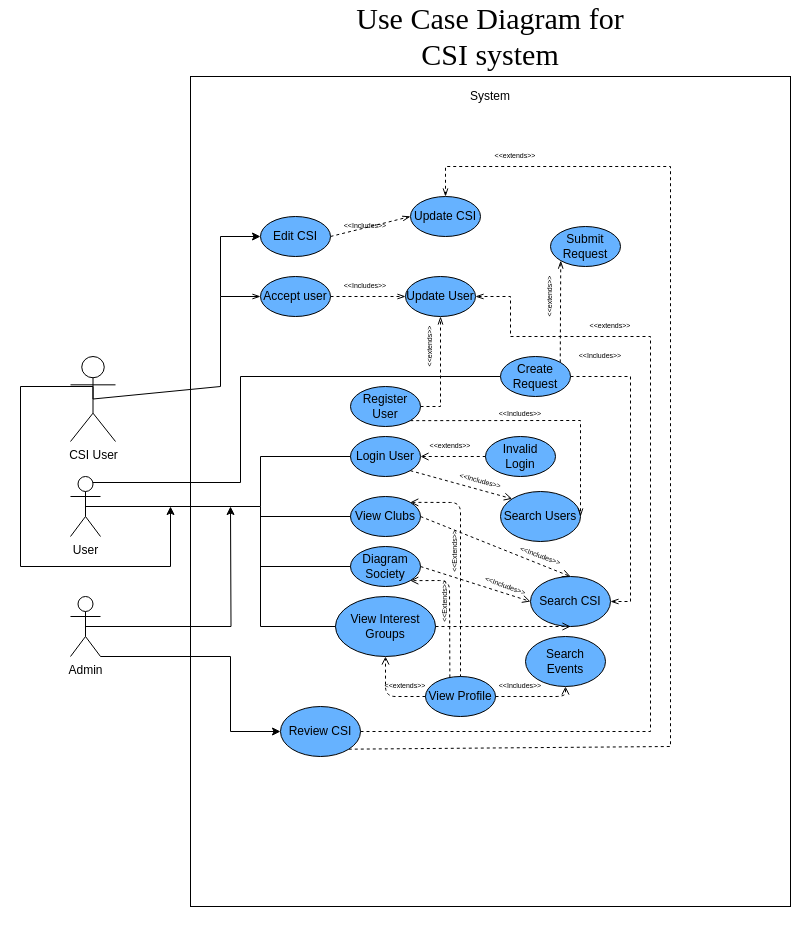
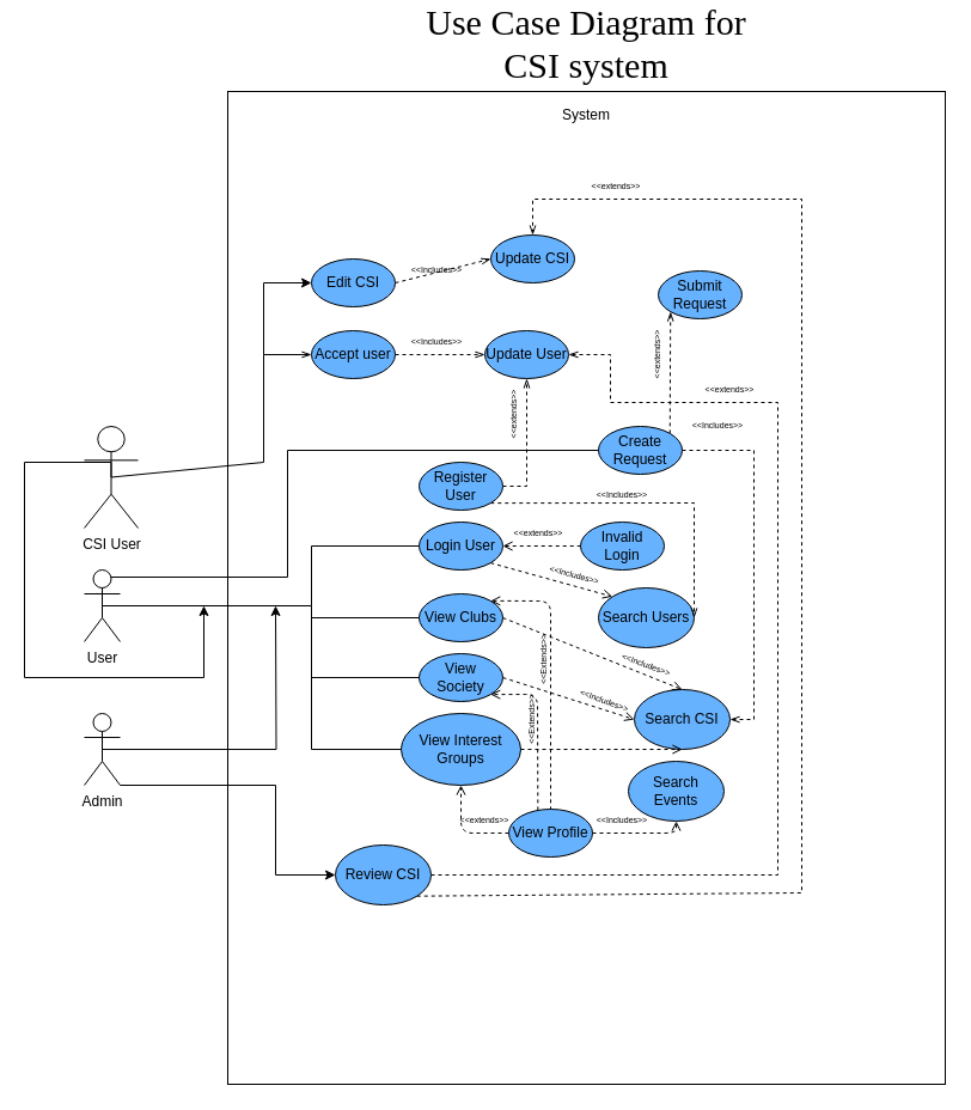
  <mxCell id="0" />
  <mxCell id="1" parent="0" />
  <mxCell id="2" value="" style="rounded=0;whiteSpace=wrap;html=1;fillColor=#FFFFFF;" parent="1" vertex="1"><mxGeometry x="190" y="70" width="600" height="830" as="geometry" /></mxCell>
  <mxCell id="3" style="edgeStyle=orthogonalEdgeStyle;rounded=0;orthogonalLoop=1;jettySize=auto;html=1;exitX=0.75;exitY=0.1;exitDx=0;exitDy=0;exitPerimeter=0;entryX=0;entryY=0.5;entryDx=0;entryDy=0;endArrow=none;endFill=0;fontFamily=Times New Roman;fontSize=30;" parent="1" source="4" target="44" edge="1"><mxGeometry relative="1" as="geometry"><Array as="points"><mxPoint x="240" y="476" /><mxPoint x="240" y="370" /></Array></mxGeometry></mxCell>
  <mxCell id="4" value="User" style="shape=umlActor;verticalLabelPosition=bottom;labelBackgroundColor=#ffffff;verticalAlign=top;html=1;outlineConnect=0;" parent="1" vertex="1"><mxGeometry x="70" y="470" width="30" height="60" as="geometry" /></mxCell>
  <mxCell id="5" value="System" style="text;html=1;strokeColor=none;fillColor=none;align=center;verticalAlign=middle;whiteSpace=wrap;rounded=0;" parent="1" vertex="1"><mxGeometry x="470" y="80" width="40" height="20" as="geometry" /></mxCell>
  <mxCell id="6" value="Login User" style="ellipse;whiteSpace=wrap;html=1;fillColor=#66B2FF;" parent="1" vertex="1"><mxGeometry x="350" y="430" width="70" height="40" as="geometry" /></mxCell>
  <mxCell id="7" value="" style="endArrow=none;html=1;exitX=0.5;exitY=0.5;exitDx=0;exitDy=0;exitPerimeter=0;entryX=0;entryY=0.5;entryDx=0;entryDy=0;rounded=0;" parent="1" source="4" target="6" edge="1"><mxGeometry width="50" height="50" relative="1" as="geometry"><mxPoint x="240" y="550" as="sourcePoint" /><mxPoint x="290" y="500" as="targetPoint" /><Array as="points"><mxPoint x="260" y="500" /><mxPoint x="260" y="450" /></Array></mxGeometry></mxCell>
  <mxCell id="8" value="Invalid&lt;br&gt;Login" style="ellipse;whiteSpace=wrap;html=1;fillColor=#66B2FF;" parent="1" vertex="1"><mxGeometry x="485" y="430" width="70" height="40" as="geometry" /></mxCell>
  <mxCell id="9" value="" style="endArrow=none;dashed=1;html=1;exitX=1;exitY=0.5;exitDx=0;exitDy=0;entryX=0;entryY=0.5;entryDx=0;entryDy=0;startArrow=open;startFill=0;" parent="1" source="6" target="8" edge="1"><mxGeometry width="50" height="50" relative="1" as="geometry"><mxPoint x="460" y="690" as="sourcePoint" /><mxPoint x="510" y="640" as="targetPoint" /></mxGeometry></mxCell>
  <mxCell id="10" value="&amp;lt;&amp;lt;extends&amp;gt;&amp;gt;" style="text;html=1;strokeColor=none;fillColor=none;align=center;verticalAlign=middle;whiteSpace=wrap;rounded=0;fontSize=7;" parent="1" vertex="1"><mxGeometry x="430" y="430" width="40" height="20" as="geometry" /></mxCell>
  <mxCell id="11" value="View Clubs" style="ellipse;whiteSpace=wrap;html=1;fillColor=#66B2FF;" parent="1" vertex="1"><mxGeometry x="350" y="490" width="70" height="40" as="geometry" /></mxCell>
- <mxCell id="12" value="Diagram Society" style="ellipse;whiteSpace=wrap;html=1;fillColor=#66B2FF;" parent="1" vertex="1"><mxGeometry x="350" y="540" width="70" height="40" as="geometry" /></mxCell>
+ <mxCell id="12" value="View Society" style="ellipse;whiteSpace=wrap;html=1;fillColor=#66B2FF;" parent="1" vertex="1"><mxGeometry x="350" y="540" width="70" height="40" as="geometry" /></mxCell>
  <mxCell id="13" value="View Interest Groups" style="ellipse;whiteSpace=wrap;html=1;fillColor=#66B2FF;" parent="1" vertex="1"><mxGeometry x="335" y="590" width="100" height="60" as="geometry" /></mxCell>
  <mxCell id="14" value="" style="endArrow=none;html=1;fontSize=10;entryX=0;entryY=0.5;entryDx=0;entryDy=0;rounded=0;" parent="1" target="13" edge="1"><mxGeometry width="50" height="50" relative="1" as="geometry"><mxPoint x="260" y="500" as="sourcePoint" /><mxPoint x="510" y="640" as="targetPoint" /><Array as="points"><mxPoint x="260" y="620" /></Array></mxGeometry></mxCell>
  <mxCell id="15" value="" style="endArrow=none;html=1;fontSize=10;exitX=0;exitY=0.5;exitDx=0;exitDy=0;" parent="1" source="12" edge="1"><mxGeometry width="50" height="50" relative="1" as="geometry"><mxPoint x="460" y="690" as="sourcePoint" /><mxPoint x="260" y="560" as="targetPoint" /></mxGeometry></mxCell>
  <mxCell id="16" value="" style="endArrow=none;html=1;fontSize=10;exitX=0;exitY=0.5;exitDx=0;exitDy=0;" parent="1" source="11" edge="1"><mxGeometry width="50" height="50" relative="1" as="geometry"><mxPoint x="460" y="690" as="sourcePoint" /><mxPoint x="260" y="510" as="targetPoint" /></mxGeometry></mxCell>
  <mxCell id="17" value="&lt;font style=&quot;font-size: 12px&quot;&gt;&lt;font style=&quot;font-size: 12px&quot;&gt;S&lt;/font&gt;earch Users&lt;/font&gt;" style="ellipse;whiteSpace=wrap;html=1;fillColor=#66B2FF;fontSize=10;" parent="1" vertex="1"><mxGeometry x="500" y="485" width="80" height="50" as="geometry" /></mxCell>
  <mxCell id="18" value="" style="endArrow=open;html=1;fontSize=10;exitX=1;exitY=1;exitDx=0;exitDy=0;entryX=0;entryY=0;entryDx=0;entryDy=0;dashed=1;endFill=0;" parent="1" source="6" target="17" edge="1"><mxGeometry width="50" height="50" relative="1" as="geometry"><mxPoint x="460" y="690" as="sourcePoint" /><mxPoint x="510" y="640" as="targetPoint" /></mxGeometry></mxCell>
  <mxCell id="19" value="&amp;lt;&amp;lt;Includes&amp;gt;&amp;gt;" style="text;html=1;strokeColor=none;fillColor=none;align=center;verticalAlign=middle;whiteSpace=wrap;rounded=0;fontSize=7;rotation=15;" parent="1" vertex="1"><mxGeometry x="460" y="465" width="40" height="20" as="geometry" /></mxCell>
  <mxCell id="20" value="&lt;font style=&quot;font-size: 12px&quot;&gt;&lt;font style=&quot;font-size: 12px&quot;&gt;S&lt;/font&gt;earch CSI&lt;/font&gt;" style="ellipse;whiteSpace=wrap;html=1;fillColor=#66B2FF;fontSize=10;" parent="1" vertex="1"><mxGeometry x="530" y="570" width="80" height="50" as="geometry" /></mxCell>
  <mxCell id="21" value="" style="endArrow=open;dashed=1;html=1;fontSize=10;exitX=1;exitY=0.5;exitDx=0;exitDy=0;entryX=0.5;entryY=0;entryDx=0;entryDy=0;endFill=0;" parent="1" source="11" target="20" edge="1"><mxGeometry width="50" height="50" relative="1" as="geometry"><mxPoint x="390" y="580" as="sourcePoint" /><mxPoint x="440" y="530" as="targetPoint" /></mxGeometry></mxCell>
  <mxCell id="22" value="&amp;lt;&amp;lt;Includes&amp;gt;&amp;gt;" style="text;html=1;strokeColor=none;fillColor=none;align=center;verticalAlign=middle;whiteSpace=wrap;rounded=0;fontSize=7;rotation=20;" parent="1" vertex="1"><mxGeometry x="520" y="540" width="40" height="20" as="geometry" /></mxCell>
  <mxCell id="23" value="" style="endArrow=open;dashed=1;html=1;fontSize=10;exitX=1;exitY=0.5;exitDx=0;exitDy=0;entryX=0;entryY=0.5;entryDx=0;entryDy=0;endFill=0;" parent="1" source="12" target="20" edge="1"><mxGeometry width="50" height="50" relative="1" as="geometry"><mxPoint x="390" y="580" as="sourcePoint" /><mxPoint x="440" y="530" as="targetPoint" /></mxGeometry></mxCell>
  <mxCell id="24" value="&amp;lt;&amp;lt;Includes&amp;gt;&amp;gt;" style="text;html=1;strokeColor=none;fillColor=none;align=center;verticalAlign=middle;whiteSpace=wrap;rounded=0;fontSize=7;rotation=20;" parent="1" vertex="1"><mxGeometry x="485" y="570" width="40" height="20" as="geometry" /></mxCell>
  <mxCell id="25" value="" style="endArrow=open;dashed=1;html=1;fontSize=9;exitX=1;exitY=0.5;exitDx=0;exitDy=0;entryX=0.5;entryY=1;entryDx=0;entryDy=0;endFill=0;" parent="1" source="13" target="20" edge="1"><mxGeometry width="50" height="50" relative="1" as="geometry"><mxPoint x="570" y="700" as="sourcePoint" /><mxPoint x="620" y="650" as="targetPoint" /></mxGeometry></mxCell>
  <mxCell id="26" value="View Profile" style="ellipse;whiteSpace=wrap;html=1;fillColor=#66B2FF;" parent="1" vertex="1"><mxGeometry x="425" y="670" width="70" height="40" as="geometry" /></mxCell>
  <mxCell id="27" value="" style="endArrow=none;dashed=1;html=1;fontSize=9;exitX=1;exitY=0;exitDx=0;exitDy=0;startArrow=open;startFill=0;" parent="1" source="11" edge="1"><mxGeometry width="50" height="50" relative="1" as="geometry"><mxPoint x="510" y="690" as="sourcePoint" /><mxPoint x="460" y="670" as="targetPoint" /><Array as="points"><mxPoint x="460" y="496" /></Array></mxGeometry></mxCell>
  <mxCell id="28" value="&amp;lt;&amp;lt;Extends&amp;gt;&amp;gt;" style="text;html=1;strokeColor=none;fillColor=none;align=center;verticalAlign=middle;whiteSpace=wrap;rounded=0;fontSize=7;rotation=-90;" parent="1" vertex="1"><mxGeometry x="435" y="535" width="40" height="20" as="geometry" /></mxCell>
  <mxCell id="29" value="" style="endArrow=open;dashed=1;html=1;fontSize=7;entryX=1;entryY=1;entryDx=0;entryDy=0;exitX=0.348;exitY=0.022;exitDx=0;exitDy=0;exitPerimeter=0;endFill=0;rounded=1;" parent="1" source="26" target="12" edge="1"><mxGeometry width="50" height="50" relative="1" as="geometry"><mxPoint x="220" y="710" as="sourcePoint" /><mxPoint x="270" y="660" as="targetPoint" /><Array as="points"><mxPoint x="449" y="574" /></Array></mxGeometry></mxCell>
  <mxCell id="30" value="&amp;lt;&amp;lt;Extends&amp;gt;&amp;gt;" style="text;html=1;strokeColor=none;fillColor=none;align=center;verticalAlign=middle;whiteSpace=wrap;rounded=0;fontSize=7;rotation=-90;" parent="1" vertex="1"><mxGeometry x="425" y="585" width="40" height="20" as="geometry" /></mxCell>
  <mxCell id="31" value="" style="endArrow=open;dashed=1;html=1;fontSize=7;entryX=0.5;entryY=1;entryDx=0;entryDy=0;exitX=0;exitY=0.5;exitDx=0;exitDy=0;startArrow=none;startFill=0;endFill=0;" parent="1" source="26" target="13" edge="1"><mxGeometry width="50" height="50" relative="1" as="geometry"><mxPoint x="335" y="740" as="sourcePoint" /><mxPoint x="385" y="690" as="targetPoint" /><Array as="points"><mxPoint x="385" y="690" /></Array></mxGeometry></mxCell>
  <mxCell id="32" value="&amp;lt;&amp;lt;extends&amp;gt;&amp;gt;" style="text;html=1;strokeColor=none;fillColor=none;align=center;verticalAlign=middle;whiteSpace=wrap;rounded=0;fontSize=7;rotation=0;" parent="1" vertex="1"><mxGeometry x="385" y="670" width="40" height="20" as="geometry" /></mxCell>
  <mxCell id="33" value="&lt;font style=&quot;font-size: 12px&quot;&gt;&lt;font style=&quot;font-size: 12px&quot;&gt;S&lt;/font&gt;earch&lt;br&gt;Events&lt;br&gt;&lt;/font&gt;" style="ellipse;whiteSpace=wrap;html=1;fillColor=#66B2FF;fontSize=10;" parent="1" vertex="1"><mxGeometry x="525" y="630" width="80" height="50" as="geometry" /></mxCell>
  <mxCell id="34" value="" style="endArrow=open;dashed=1;html=1;fontSize=7;exitX=1;exitY=0.5;exitDx=0;exitDy=0;entryX=0.5;entryY=1;entryDx=0;entryDy=0;startArrow=none;startFill=0;endFill=0;" parent="1" source="26" target="33" edge="1"><mxGeometry width="50" height="50" relative="1" as="geometry"><mxPoint x="510" y="760" as="sourcePoint" /><mxPoint x="560" y="710" as="targetPoint" /><Array as="points"><mxPoint x="565" y="690" /></Array></mxGeometry></mxCell>
  <mxCell id="35" value="&amp;lt;&amp;lt;Includes&amp;gt;&amp;gt;" style="text;html=1;strokeColor=none;fillColor=none;align=center;verticalAlign=middle;whiteSpace=wrap;rounded=0;fontSize=7;rotation=0;" parent="1" vertex="1"><mxGeometry x="500" y="670" width="40" height="20" as="geometry" /></mxCell>
  <mxCell id="36" style="edgeStyle=orthogonalEdgeStyle;rounded=0;orthogonalLoop=1;jettySize=auto;html=1;exitX=0.5;exitY=0.5;exitDx=0;exitDy=0;exitPerimeter=0;endArrow=classic;endFill=1;fontFamily=Times New Roman;fontSize=30;" parent="1" source="38" edge="1"><mxGeometry relative="1" as="geometry"><mxPoint x="230" y="500" as="targetPoint" /></mxGeometry></mxCell>
  <mxCell id="37" style="edgeStyle=orthogonalEdgeStyle;rounded=0;orthogonalLoop=1;jettySize=auto;html=1;exitX=1;exitY=1;exitDx=0;exitDy=0;exitPerimeter=0;entryX=0;entryY=0.5;entryDx=0;entryDy=0;" edge="1" parent="1" source="38" target="64"><mxGeometry relative="1" as="geometry"><Array as="points"><mxPoint x="230" y="650" /><mxPoint x="230" y="725" /></Array></mxGeometry></mxCell>
  <mxCell id="38" value="Admin" style="shape=umlActor;verticalLabelPosition=bottom;labelBackgroundColor=#ffffff;verticalAlign=top;html=1;outlineConnect=0;" parent="1" vertex="1"><mxGeometry x="70" y="590" width="30" height="60" as="geometry" /></mxCell>
  <mxCell id="39" style="edgeStyle=orthogonalEdgeStyle;rounded=0;orthogonalLoop=1;jettySize=auto;html=1;exitX=0.5;exitY=0.5;exitDx=0;exitDy=0;exitPerimeter=0;endArrow=classic;endFill=1;fontFamily=Times New Roman;fontSize=30;" parent="1" source="41" edge="1"><mxGeometry relative="1" as="geometry"><mxPoint x="170" y="500" as="targetPoint" /><Array as="points"><mxPoint x="20" y="380" /><mxPoint x="20" y="560" /><mxPoint x="170" y="560" /></Array></mxGeometry></mxCell>
  <mxCell id="40" style="edgeStyle=none;rounded=0;orthogonalLoop=1;jettySize=auto;html=1;exitX=0.5;exitY=0.5;exitDx=0;exitDy=0;exitPerimeter=0;entryX=0;entryY=0.5;entryDx=0;entryDy=0;endArrow=openThin;endFill=0;fontFamily=Times New Roman;fontSize=30;" parent="1" source="41" target="49" edge="1"><mxGeometry relative="1" as="geometry"><Array as="points"><mxPoint x="220" y="380" /><mxPoint x="220" y="290" /></Array></mxGeometry></mxCell>
  <mxCell id="41" value="CSI User" style="shape=umlActor;verticalLabelPosition=bottom;labelBackgroundColor=#ffffff;verticalAlign=top;html=1;outlineConnect=0;" parent="1" vertex="1"><mxGeometry x="70" y="350" width="45" height="85" as="geometry" /></mxCell>
  <mxCell id="42" style="edgeStyle=orthogonalEdgeStyle;rounded=0;orthogonalLoop=1;jettySize=auto;html=1;exitX=1;exitY=0.5;exitDx=0;exitDy=0;entryX=1;entryY=0.5;entryDx=0;entryDy=0;endArrow=openThin;endFill=0;fontFamily=Times New Roman;fontSize=30;dashed=1;" parent="1" source="44" target="20" edge="1"><mxGeometry relative="1" as="geometry" /></mxCell>
  <mxCell id="43" style="rounded=0;orthogonalLoop=1;jettySize=auto;html=1;exitX=1;exitY=0;exitDx=0;exitDy=0;entryX=0;entryY=1;entryDx=0;entryDy=0;dashed=1;endArrow=openThin;endFill=0;fontFamily=Times New Roman;fontSize=30;" parent="1" source="44" target="46" edge="1"><mxGeometry relative="1" as="geometry" /></mxCell>
  <mxCell id="44" value="Create Request" style="ellipse;whiteSpace=wrap;html=1;fillColor=#66B2FF;" parent="1" vertex="1"><mxGeometry x="500" y="350" width="70" height="40" as="geometry" /></mxCell>
  <mxCell id="45" value="&amp;lt;&amp;lt;Includes&amp;gt;&amp;gt;" style="text;html=1;strokeColor=none;fillColor=none;align=center;verticalAlign=middle;whiteSpace=wrap;rounded=0;fontSize=7;rotation=0;" parent="1" vertex="1"><mxGeometry x="580" y="340" width="40" height="20" as="geometry" /></mxCell>
  <mxCell id="46" value="Submit Request" style="ellipse;whiteSpace=wrap;html=1;fillColor=#66B2FF;" parent="1" vertex="1"><mxGeometry x="550" y="220" width="70" height="40" as="geometry" /></mxCell>
  <mxCell id="47" value="&amp;lt;&amp;lt;extends&amp;gt;&amp;gt;" style="text;html=1;strokeColor=none;fillColor=none;align=center;verticalAlign=middle;whiteSpace=wrap;rounded=0;fontSize=7;rotation=-90;" parent="1" vertex="1"><mxGeometry x="530" y="280" width="40" height="20" as="geometry" /></mxCell>
  <mxCell id="48" style="edgeStyle=none;rounded=0;orthogonalLoop=1;jettySize=auto;html=1;exitX=1;exitY=0.5;exitDx=0;exitDy=0;entryX=0;entryY=0.5;entryDx=0;entryDy=0;dashed=1;endArrow=openThin;endFill=0;fontFamily=Times New Roman;fontSize=30;" parent="1" source="49" target="55" edge="1"><mxGeometry relative="1" as="geometry" /></mxCell>
  <mxCell id="49" value="Accept user" style="ellipse;whiteSpace=wrap;html=1;fillColor=#66B2FF;" parent="1" vertex="1"><mxGeometry x="260" width="70" height="40" as="geometry" y="270" /></mxCell>
  <mxCell id="50" style="edgeStyle=none;rounded=0;orthogonalLoop=1;jettySize=auto;html=1;exitX=1;exitY=0.5;exitDx=0;exitDy=0;entryX=0;entryY=0.5;entryDx=0;entryDy=0;endArrow=openThin;endFill=0;fontFamily=Times New Roman;fontSize=30;dashed=1;" parent="1" source="51" target="53" edge="1"><mxGeometry relative="1" as="geometry" /></mxCell>
  <mxCell id="51" value="Edit CSI" style="ellipse;whiteSpace=wrap;html=1;fillColor=#66B2FF;" parent="1" vertex="1"><mxGeometry x="260" y="210" width="70" height="40" as="geometry" /></mxCell>
  <mxCell id="52" value="" style="endArrow=classic;html=1;fontFamily=Times New Roman;fontSize=30;entryX=0;entryY=0.5;entryDx=0;entryDy=0;rounded=0;" parent="1" target="51" edge="1"><mxGeometry width="50" height="50" relative="1" as="geometry"><mxPoint x="220" y="290" as="sourcePoint" /><mxPoint x="510" y="310" as="targetPoint" /><Array as="points"><mxPoint x="220" y="230" /></Array></mxGeometry></mxCell>
  <mxCell id="53" value="Update CSI" style="ellipse;whiteSpace=wrap;html=1;fillColor=#66B2FF;" parent="1" vertex="1"><mxGeometry x="410" y="190" width="70" height="40" as="geometry" /></mxCell>
  <mxCell id="54" value="&amp;lt;&amp;lt;Includes&amp;gt;&amp;gt;" style="text;html=1;strokeColor=none;fillColor=none;align=center;verticalAlign=middle;whiteSpace=wrap;rounded=0;fontSize=7;rotation=0;" parent="1" vertex="1"><mxGeometry x="345" y="210" width="40" height="20" as="geometry" /></mxCell>
  <mxCell id="55" value="Update User" style="ellipse;whiteSpace=wrap;html=1;fillColor=#66B2FF;" parent="1" vertex="1"><mxGeometry x="405" width="70" height="40" as="geometry" y="270" /></mxCell>
  <mxCell id="56" value="&amp;lt;&amp;lt;Includes&amp;gt;&amp;gt;" style="text;html=1;strokeColor=none;fillColor=none;align=center;verticalAlign=middle;whiteSpace=wrap;rounded=0;fontSize=7;rotation=0;" parent="1" vertex="1"><mxGeometry x="345" width="40" height="20" as="geometry" y="270" /></mxCell>
  <mxCell id="57" style="edgeStyle=none;rounded=0;orthogonalLoop=1;jettySize=auto;html=1;exitX=1;exitY=1;exitDx=0;exitDy=0;entryX=1;entryY=0.5;entryDx=0;entryDy=0;dashed=1;endArrow=openThin;endFill=0;fontFamily=Times New Roman;fontSize=30;" parent="1" source="59" target="17" edge="1"><mxGeometry relative="1" as="geometry"><Array as="points"><mxPoint x="580" y="414" /></Array></mxGeometry></mxCell>
  <mxCell id="58" style="edgeStyle=none;rounded=0;orthogonalLoop=1;jettySize=auto;html=1;exitX=1;exitY=0.5;exitDx=0;exitDy=0;entryX=0.5;entryY=1;entryDx=0;entryDy=0;dashed=1;endArrow=openThin;endFill=0;fontFamily=Times New Roman;fontSize=30;" parent="1" source="59" target="55" edge="1"><mxGeometry relative="1" as="geometry"><Array as="points"><mxPoint x="440" y="400" /></Array></mxGeometry></mxCell>
  <mxCell id="59" value="Register User" style="ellipse;whiteSpace=wrap;html=1;fillColor=#66B2FF;" parent="1" vertex="1"><mxGeometry x="350" y="380" width="70" height="40" as="geometry" /></mxCell>
  <mxCell id="60" value="&amp;lt;&amp;lt;Includes&amp;gt;&amp;gt;" style="text;html=1;strokeColor=none;fillColor=none;align=center;verticalAlign=middle;whiteSpace=wrap;rounded=0;fontSize=7;rotation=0;" parent="1" vertex="1"><mxGeometry x="500" y="398" width="40" height="20" as="geometry" /></mxCell>
  <mxCell id="61" value="&amp;lt;&amp;lt;extends&amp;gt;&amp;gt;" style="text;html=1;strokeColor=none;fillColor=none;align=center;verticalAlign=middle;whiteSpace=wrap;rounded=0;fontSize=7;rotation=-90;" parent="1" vertex="1"><mxGeometry x="410" y="330" width="40" height="20" as="geometry" /></mxCell>
  <mxCell id="62" style="edgeStyle=none;rounded=0;orthogonalLoop=1;jettySize=auto;html=1;exitX=1;exitY=1;exitDx=0;exitDy=0;entryX=0.5;entryY=0;entryDx=0;entryDy=0;endArrow=openThin;endFill=0;fontFamily=Times New Roman;fontSize=30;dashed=1;" parent="1" source="64" target="53" edge="1"><mxGeometry relative="1" as="geometry"><Array as="points"><mxPoint x="670" y="740" /><mxPoint x="670" y="160" /><mxPoint x="445" y="160" /></Array></mxGeometry></mxCell>
  <mxCell id="63" style="edgeStyle=none;rounded=0;orthogonalLoop=1;jettySize=auto;html=1;exitX=1;exitY=0.5;exitDx=0;exitDy=0;entryX=1;entryY=0.5;entryDx=0;entryDy=0;dashed=1;endArrow=openThin;endFill=0;fontFamily=Times New Roman;fontSize=30;" parent="1" source="64" target="55" edge="1"><mxGeometry relative="1" as="geometry"><Array as="points"><mxPoint x="650" y="725" /><mxPoint x="650" y="330" /><mxPoint x="510" y="330" /><mxPoint x="510" y="290" /></Array></mxGeometry></mxCell>
  <mxCell id="64" value="&lt;span style=&quot;font-size: 12px&quot;&gt;Review CSI&lt;/span&gt;" style="ellipse;whiteSpace=wrap;html=1;fillColor=#66B2FF;fontSize=10;" parent="1" vertex="1"><mxGeometry x="280" y="700" width="80" height="50" as="geometry" /></mxCell>
  <mxCell id="65" value="&amp;lt;&amp;lt;extends&amp;gt;&amp;gt;" style="text;html=1;strokeColor=none;fillColor=none;align=center;verticalAlign=middle;whiteSpace=wrap;rounded=0;fontSize=7;rotation=0;" parent="1" vertex="1"><mxGeometry x="495" y="140" width="40" height="20" as="geometry" /></mxCell>
  <mxCell id="66" value="&amp;lt;&amp;lt;extends&amp;gt;&amp;gt;" style="text;html=1;strokeColor=none;fillColor=none;align=center;verticalAlign=middle;whiteSpace=wrap;rounded=0;fontSize=7;rotation=0;" parent="1" vertex="1"><mxGeometry x="590" y="310" width="40" height="20" as="geometry" /></mxCell>
  <mxCell id="67" value="Use Case Diagram for CSI system" style="text;html=1;strokeColor=none;fillColor=none;align=center;verticalAlign=middle;whiteSpace=wrap;rounded=0;fontFamily=Times New Roman;fontSize=30;" parent="1" vertex="1"><mxGeometry x="355" y="20" width="270" height="20" as="geometry" /></mxCell>
